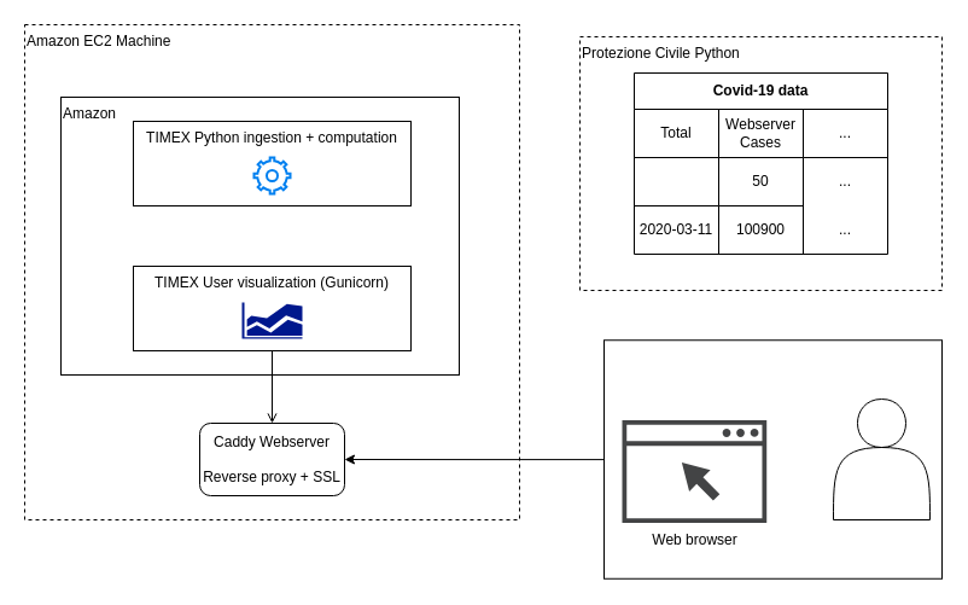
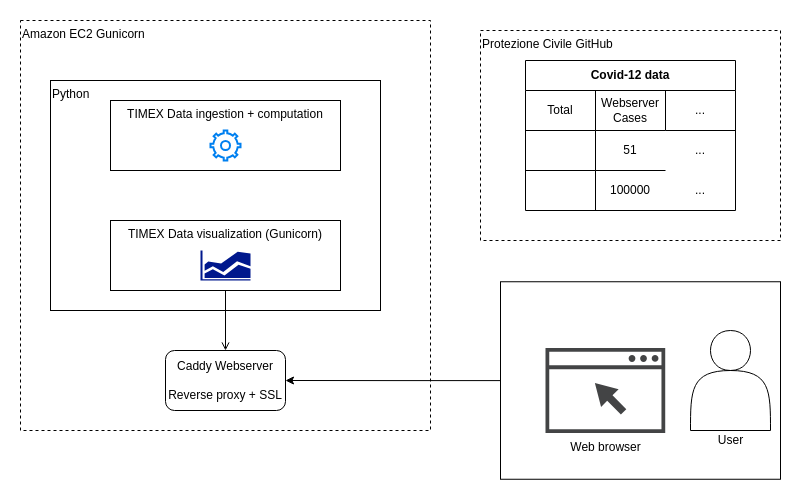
  <mxCell id="0" />
  <mxCell id="1" parent="0" />
- <mxCell id="2" value="Amazon EC2 Machine" style="whiteSpace=wrap;html=1;aspect=fixed;fillColor=none;verticalAlign=top;align=left;dashed=1;" vertex="1" parent="1"><mxGeometry x="20" y="20" width="410" height="410" as="geometry" /></mxCell>
- <mxCell id="3" value="Amazon" style="rounded=0;whiteSpace=wrap;html=1;fillColor=none;align=left;verticalAlign=top;" vertex="1" parent="1"><mxGeometry x="50" y="80" width="330" height="230" as="geometry" /></mxCell>
- <mxCell id="4" value="Protezione Civile Python" style="rounded=0;whiteSpace=wrap;html=1;fillColor=none;align=left;verticalAlign=top;dashed=1;" vertex="1" parent="1"><mxGeometry x="480" y="30" width="300" height="210" as="geometry" /></mxCell>
- <mxCell id="5" value="Covid-19 data" style="shape=table;html=1;whiteSpace=wrap;startSize=30;container=1;collapsible=0;childLayout=tableLayout;fontStyle=1;align=center;fillColor=none;" vertex="1" parent="1"><mxGeometry x="525" y="60" width="210" height="150" as="geometry" /></mxCell>
+ <mxCell id="2" value="Amazon EC2 Gunicorn" style="whiteSpace=wrap;html=1;aspect=fixed;fillColor=none;verticalAlign=top;align=left;dashed=1;" vertex="1" parent="1"><mxGeometry x="20" y="20" width="410" height="410" as="geometry" /></mxCell>
+ <mxCell id="3" value="Python" style="rounded=0;whiteSpace=wrap;html=1;fillColor=none;align=left;verticalAlign=top;" vertex="1" parent="1"><mxGeometry x="50" y="80" width="330" height="230" as="geometry" /></mxCell>
+ <mxCell id="4" value="Protezione Civile GitHub" style="rounded=0;whiteSpace=wrap;html=1;fillColor=none;align=left;verticalAlign=top;dashed=1;" vertex="1" parent="1"><mxGeometry x="480" y="30" width="300" height="210" as="geometry" /></mxCell>
+ <mxCell id="5" value="Covid-12 data" style="shape=table;html=1;whiteSpace=wrap;startSize=30;container=1;collapsible=0;childLayout=tableLayout;fontStyle=1;align=center;fillColor=none;" vertex="1" parent="1"><mxGeometry x="525" y="60" width="210" height="150" as="geometry" /></mxCell>
  <mxCell id="6" value="" style="shape=partialRectangle;html=1;whiteSpace=wrap;collapsible=0;dropTarget=0;pointerEvents=0;fillColor=none;top=0;left=0;bottom=0;right=0;points=[[0,0.5],[1,0.5]];portConstraint=eastwest;" vertex="1" parent="5"><mxGeometry y="30" width="210" height="40" as="geometry" /></mxCell>
  <mxCell id="7" value="Total" style="shape=partialRectangle;html=1;whiteSpace=wrap;connectable=0;fillColor=none;top=0;left=0;bottom=0;right=0;overflow=hidden;" vertex="1" parent="6"><mxGeometry width="70" height="40" as="geometry" /></mxCell>
  <mxCell id="8" value="Webserver Cases" style="shape=partialRectangle;html=1;whiteSpace=wrap;connectable=0;fillColor=none;top=0;left=0;bottom=0;right=0;overflow=hidden;" vertex="1" parent="6"><mxGeometry x="70" width="70" height="40" as="geometry" /></mxCell>
  <mxCell id="9" value="..." style="shape=partialRectangle;html=1;whiteSpace=wrap;connectable=0;fillColor=none;top=0;left=0;bottom=0;right=0;overflow=hidden;" vertex="1" parent="6"><mxGeometry x="140" width="70" height="40" as="geometry" /></mxCell>
  <mxCell id="10" value="" style="shape=partialRectangle;html=1;whiteSpace=wrap;collapsible=0;dropTarget=0;pointerEvents=0;fillColor=none;top=0;left=0;bottom=0;right=0;points=[[0,0.5],[1,0.5]];portConstraint=eastwest;" vertex="1" parent="5"><mxGeometry y="70" width="210" height="40" as="geometry" /></mxCell>
- <mxCell id="11" value="50" style="shape=partialRectangle;html=1;whiteSpace=wrap;connectable=0;fillColor=none;top=0;left=0;bottom=0;right=0;overflow=hidden;" vertex="1" parent="10"><mxGeometry x="70" width="70" height="40" as="geometry" /></mxCell>
+ <mxCell id="11" value="51" style="shape=partialRectangle;html=1;whiteSpace=wrap;connectable=0;fillColor=none;top=0;left=0;bottom=0;right=0;overflow=hidden;" vertex="1" parent="10"><mxGeometry x="70" width="70" height="40" as="geometry" /></mxCell>
  <mxCell id="12" value="..." style="shape=partialRectangle;html=1;whiteSpace=wrap;connectable=0;fillColor=none;top=0;left=0;bottom=0;right=0;overflow=hidden;" vertex="1" parent="10"><mxGeometry x="140" width="70" height="40" as="geometry" /></mxCell>
  <mxCell id="13" value="" style="shape=partialRectangle;html=1;whiteSpace=wrap;collapsible=0;dropTarget=0;pointerEvents=0;fillColor=none;top=0;left=0;bottom=0;right=0;points=[[0,0.5],[1,0.5]];portConstraint=eastwest;" vertex="1" parent="5"><mxGeometry y="110" width="210" height="40" as="geometry" /></mxCell>
- <mxCell id="14" value="2020-03-11" style="shape=partialRectangle;html=1;whiteSpace=wrap;connectable=0;fillColor=none;top=0;left=0;bottom=0;right=0;overflow=hidden;" vertex="1" parent="13"><mxGeometry width="70" height="40" as="geometry" /></mxCell>
- <mxCell id="15" value="100900" style="shape=partialRectangle;html=1;whiteSpace=wrap;connectable=0;fillColor=none;top=0;left=0;bottom=0;right=0;overflow=hidden;" vertex="1" parent="13"><mxGeometry x="70" width="70" height="40" as="geometry" /></mxCell>
+ <mxCell id="15" value="100000" style="shape=partialRectangle;html=1;whiteSpace=wrap;connectable=0;fillColor=none;top=0;left=0;bottom=0;right=0;overflow=hidden;" vertex="1" parent="13"><mxGeometry x="70" width="70" height="40" as="geometry" /></mxCell>
  <mxCell id="16" value="..." style="shape=partialRectangle;html=1;whiteSpace=wrap;connectable=0;fillColor=none;top=0;left=0;bottom=0;right=0;overflow=hidden;" vertex="1" parent="13"><mxGeometry x="140" width="70" height="40" as="geometry" /></mxCell>
- <mxCell id="17" value="TIMEX Python ingestion + computation" style="rounded=0;whiteSpace=wrap;html=1;fillColor=none;align=center;verticalAlign=top;" vertex="1" parent="1"><mxGeometry x="110" y="100" width="230" height="70" as="geometry" /></mxCell>
+ <mxCell id="17" value="TIMEX Data ingestion + computation" style="rounded=0;whiteSpace=wrap;html=1;fillColor=none;align=center;verticalAlign=top;" vertex="1" parent="1"><mxGeometry x="110" y="100" width="230" height="70" as="geometry" /></mxCell>
  <mxCell id="18" value="" style="html=1;verticalLabelPosition=bottom;align=center;labelBackgroundColor=#ffffff;verticalAlign=top;strokeWidth=2;strokeColor=#0080F0;shadow=0;dashed=0;shape=mxgraph.ios7.icons.settings;fillColor=none;" vertex="1" parent="1"><mxGeometry x="210" y="130" width="30" height="30" as="geometry" /></mxCell>
  <mxCell id="19" style="edgeStyle=orthogonalEdgeStyle;rounded=0;orthogonalLoop=1;jettySize=auto;html=1;entryX=0.5;entryY=0;entryDx=0;entryDy=0;endArrow=open;" edge="1" parent="1" source="20" target="22"><mxGeometry relative="1" as="geometry" /></mxCell>
- <mxCell id="20" value="TIMEX User visualization (Gunicorn)" style="rounded=0;whiteSpace=wrap;html=1;fillColor=none;align=center;verticalAlign=top;" vertex="1" parent="1"><mxGeometry x="110" y="220" width="230" height="70" as="geometry" /></mxCell>
+ <mxCell id="20" value="TIMEX Data visualization (Gunicorn)" style="rounded=0;whiteSpace=wrap;html=1;fillColor=none;align=center;verticalAlign=top;" vertex="1" parent="1"><mxGeometry x="110" y="220" width="230" height="70" as="geometry" /></mxCell>
  <mxCell id="21" value="" style="pointerEvents=1;shadow=0;dashed=0;html=1;strokeColor=none;labelPosition=center;verticalLabelPosition=bottom;verticalAlign=top;align=center;fillColor=#00188D;shape=mxgraph.mscae.general.graph" vertex="1" parent="1"><mxGeometry x="200" y="250" width="50" height="30" as="geometry" /></mxCell>
  <mxCell id="22" value="Caddy Webserver&lt;br&gt;&lt;br&gt;Reverse proxy + SSL" style="whiteSpace=wrap;html=1;fillColor=none;align=center;rounded=1;" vertex="1" parent="1"><mxGeometry x="165" y="350" width="120" height="60" as="geometry" /></mxCell>
  <mxCell id="23" value="" style="shape=actor;whiteSpace=wrap;html=1;fillColor=none;align=center;" vertex="1" parent="1"><mxGeometry x="690" y="330" width="80" height="100" as="geometry" /></mxCell>
- <mxCell id="25" value="Web browser" style="pointerEvents=1;shadow=0;dashed=0;html=1;strokeColor=none;fillColor=#434445;aspect=fixed;labelPosition=center;verticalLabelPosition=bottom;verticalAlign=top;align=center;outlineConnect=0;shape=mxgraph.vvd.web_browser;" vertex="1" parent="1"><mxGeometry x="515" y="347.5" width="119.72" height="85" as="geometry" /></mxCell>
+ <mxCell id="24" value="User" style="text;html=1;align=center;verticalAlign=middle;resizable=0;points=[];autosize=1;" vertex="1" parent="1"><mxGeometry x="710" y="430" width="40" height="20" as="geometry" /></mxCell>
+ <mxCell id="25" value="Web browser" style="pointerEvents=1;shadow=0;dashed=0;html=1;strokeColor=none;fillColor=#434445;aspect=fixed;labelPosition=center;verticalLabelPosition=bottom;verticalAlign=top;align=center;outlineConnect=0;shape=mxgraph.vvd.web_browser;" vertex="1" parent="1"><mxGeometry x="545" y="347.5" width="119.72" height="85" as="geometry" /></mxCell>
  <mxCell id="26" style="edgeStyle=orthogonalEdgeStyle;rounded=0;orthogonalLoop=1;jettySize=auto;html=1;entryX=1;entryY=0.5;entryDx=0;entryDy=0;" edge="1" parent="1" source="27" target="22"><mxGeometry relative="1" as="geometry" /></mxCell>
  <mxCell id="27" value="" style="rounded=0;whiteSpace=wrap;html=1;fillColor=none;align=center;" vertex="1" parent="1"><mxGeometry x="500" y="281.25" width="280" height="197.5" as="geometry" /></mxCell>
